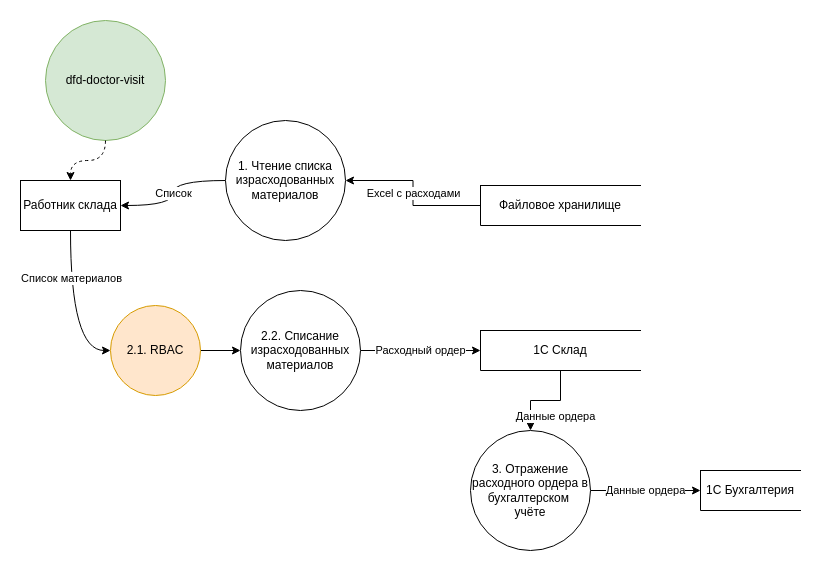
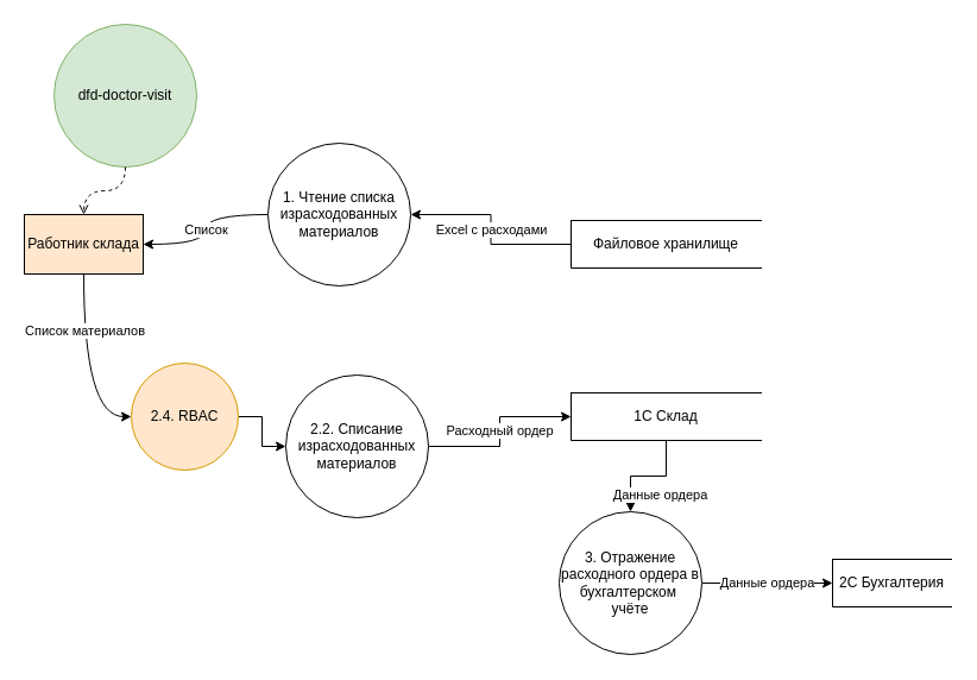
  <mxCell id="0" />
  <mxCell id="1" parent="0" />
  <mxCell id="2" value="dfd-doctor-visit" style="shape=ellipse;html=1;dashed=0;whiteSpace=wrap;perimeter=ellipsePerimeter;fillColor=#d5e8d4;strokeColor=#82b366;" parent="1" vertex="1"><mxGeometry x="45" y="20" width="120" height="120" as="geometry" /></mxCell>
- <mxCell id="3" style="edgeStyle=orthogonalEdgeStyle;rounded=0;orthogonalLoop=1;jettySize=auto;html=1;dashed=1;curved=1;" parent="1" source="2" target="7" edge="1"><mxGeometry relative="1" as="geometry" /></mxCell>
+ <mxCell id="3" style="edgeStyle=orthogonalEdgeStyle;rounded=0;orthogonalLoop=1;jettySize=auto;html=1;dashed=1;curved=1;endArrow=open;" parent="1" source="2" target="7" edge="1"><mxGeometry relative="1" as="geometry" /></mxCell>
  <mxCell id="4" value="Список" style="edgeStyle=orthogonalEdgeStyle;rounded=0;orthogonalLoop=1;jettySize=auto;html=1;curved=1;" parent="1" source="8" target="7" edge="1"><mxGeometry relative="1" as="geometry" /></mxCell>
  <mxCell id="5" style="edgeStyle=orthogonalEdgeStyle;rounded=0;orthogonalLoop=1;jettySize=auto;html=1;curved=1;" parent="1" source="7" target="20" edge="1"><mxGeometry relative="1" as="geometry"><Array as="points"><mxPoint x="70" y="350" /><mxPoint x="135" y="350" /></Array></mxGeometry></mxCell>
  <mxCell id="6" value="Список материалов" style="edgeLabel;html=1;align=center;verticalAlign=middle;resizable=0;points=[];" parent="5" vertex="1" connectable="0"><mxGeometry x="-0.24" relative="1" as="geometry"><mxPoint y="-14" as="offset" /></mxGeometry></mxCell>
- <mxCell id="7" value="Работник склада" style="html=1;dashed=0;whiteSpace=wrap;" parent="1" vertex="1"><mxGeometry x="20" y="180" width="100" height="50" as="geometry" /></mxCell>
+ <mxCell id="7" value="Работник склада" style="html=1;dashed=0;whiteSpace=wrap;fillColor=#ffe6cc;" parent="1" vertex="1"><mxGeometry x="20" y="180" width="100" height="50" as="geometry" /></mxCell>
  <mxCell id="8" value="1. Чтение списка израсходованных материалов" style="shape=ellipse;html=1;dashed=0;whiteSpace=wrap;perimeter=ellipsePerimeter;gradientColor=none;" parent="1" vertex="1"><mxGeometry x="225" y="120" width="120" height="120" as="geometry" /></mxCell>
  <mxCell id="9" value="Excel с расходами" style="edgeStyle=orthogonalEdgeStyle;rounded=0;orthogonalLoop=1;jettySize=auto;html=1;" parent="1" source="10" target="8" edge="1"><mxGeometry relative="1" as="geometry" /></mxCell>
  <mxCell id="10" value="Файловое хранилище" style="html=1;dashed=0;whiteSpace=wrap;shape=partialRectangle;right=0;" parent="1" vertex="1"><mxGeometry x="480" y="185" width="160" height="40" as="geometry" /></mxCell>
  <mxCell id="11" value="Расходный ордер" style="edgeStyle=orthogonalEdgeStyle;rounded=0;orthogonalLoop=1;jettySize=auto;html=1;entryX=0;entryY=0.5;entryDx=0;entryDy=0;" parent="1" source="12" target="15" edge="1"><mxGeometry relative="1" as="geometry" /></mxCell>
- <mxCell id="12" value="2.2. Списание израсходованных материалов" style="shape=ellipse;html=1;dashed=0;whiteSpace=wrap;perimeter=ellipsePerimeter;gradientColor=none;direction=south;" parent="1" vertex="1"><mxGeometry x="240" y="290" width="120" height="120" as="geometry" /></mxCell>
+ <mxCell id="12" value="2.2. Списание израсходованных материалов" style="shape=ellipse;html=1;dashed=0;whiteSpace=wrap;perimeter=ellipsePerimeter;gradientColor=none;direction=south;" parent="1" vertex="1"><mxGeometry x="240" y="315" width="120" height="120" as="geometry" /></mxCell>
  <mxCell id="13" style="edgeStyle=orthogonalEdgeStyle;rounded=0;orthogonalLoop=1;jettySize=auto;html=1;entryX=0;entryY=0.5;entryDx=0;entryDy=0;" parent="1" source="15" target="17" edge="1"><mxGeometry relative="1" as="geometry" /></mxCell>
  <mxCell id="14" value="Данные ордера" style="edgeLabel;html=1;align=center;verticalAlign=middle;resizable=0;points=[];" parent="13" vertex="1" connectable="0"><mxGeometry x="-0.32" y="5" relative="1" as="geometry"><mxPoint x="-5" y="10" as="offset" /></mxGeometry></mxCell>
  <mxCell id="15" value="1С Склад" style="html=1;dashed=0;whiteSpace=wrap;shape=partialRectangle;right=0;" parent="1" vertex="1"><mxGeometry x="480" y="330" width="160" height="40" as="geometry" /></mxCell>
  <mxCell id="16" value="Данные ордера" style="edgeStyle=orthogonalEdgeStyle;rounded=0;orthogonalLoop=1;jettySize=auto;html=1;" parent="1" source="17" target="18" edge="1"><mxGeometry relative="1" as="geometry" /></mxCell>
  <mxCell id="17" value="3. Отражение расходного ордера в бухгалтерском&amp;nbsp;&lt;div&gt;учёте&lt;/div&gt;" style="shape=ellipse;html=1;dashed=0;whiteSpace=wrap;perimeter=ellipsePerimeter;gradientColor=none;direction=south;" parent="1" vertex="1"><mxGeometry x="470" y="430" width="120" height="120" as="geometry" /></mxCell>
- <mxCell id="18" value="1С Бухгалтерия" style="html=1;dashed=0;whiteSpace=wrap;shape=partialRectangle;right=0;" parent="1" vertex="1"><mxGeometry x="700" y="470" width="100" height="40" as="geometry" /></mxCell>
+ <mxCell id="18" value="2С Бухгалтерия" style="html=1;dashed=0;whiteSpace=wrap;shape=partialRectangle;right=0;" parent="1" vertex="1"><mxGeometry x="700" y="470" width="100" height="40" as="geometry" /></mxCell>
  <mxCell id="19" style="edgeStyle=orthogonalEdgeStyle;rounded=0;orthogonalLoop=1;jettySize=auto;html=1;entryX=0.5;entryY=1;entryDx=0;entryDy=0;" edge="1" parent="1" source="20" target="12"><mxGeometry relative="1" as="geometry" /></mxCell>
- <mxCell id="20" value="2.1. RBAC" style="ellipse;whiteSpace=wrap;html=1;aspect=fixed;fillColor=#ffe6cc;strokeColor=#d79b00;" vertex="1" parent="1"><mxGeometry x="110" y="305" width="90" height="90" as="geometry" /></mxCell>
+ <mxCell id="20" value="2.4. RBAC" style="ellipse;whiteSpace=wrap;html=1;aspect=fixed;fillColor=#ffe6cc;strokeColor=#d79b00;" vertex="1" parent="1"><mxGeometry x="110" y="305" width="90" height="90" as="geometry" /></mxCell>
